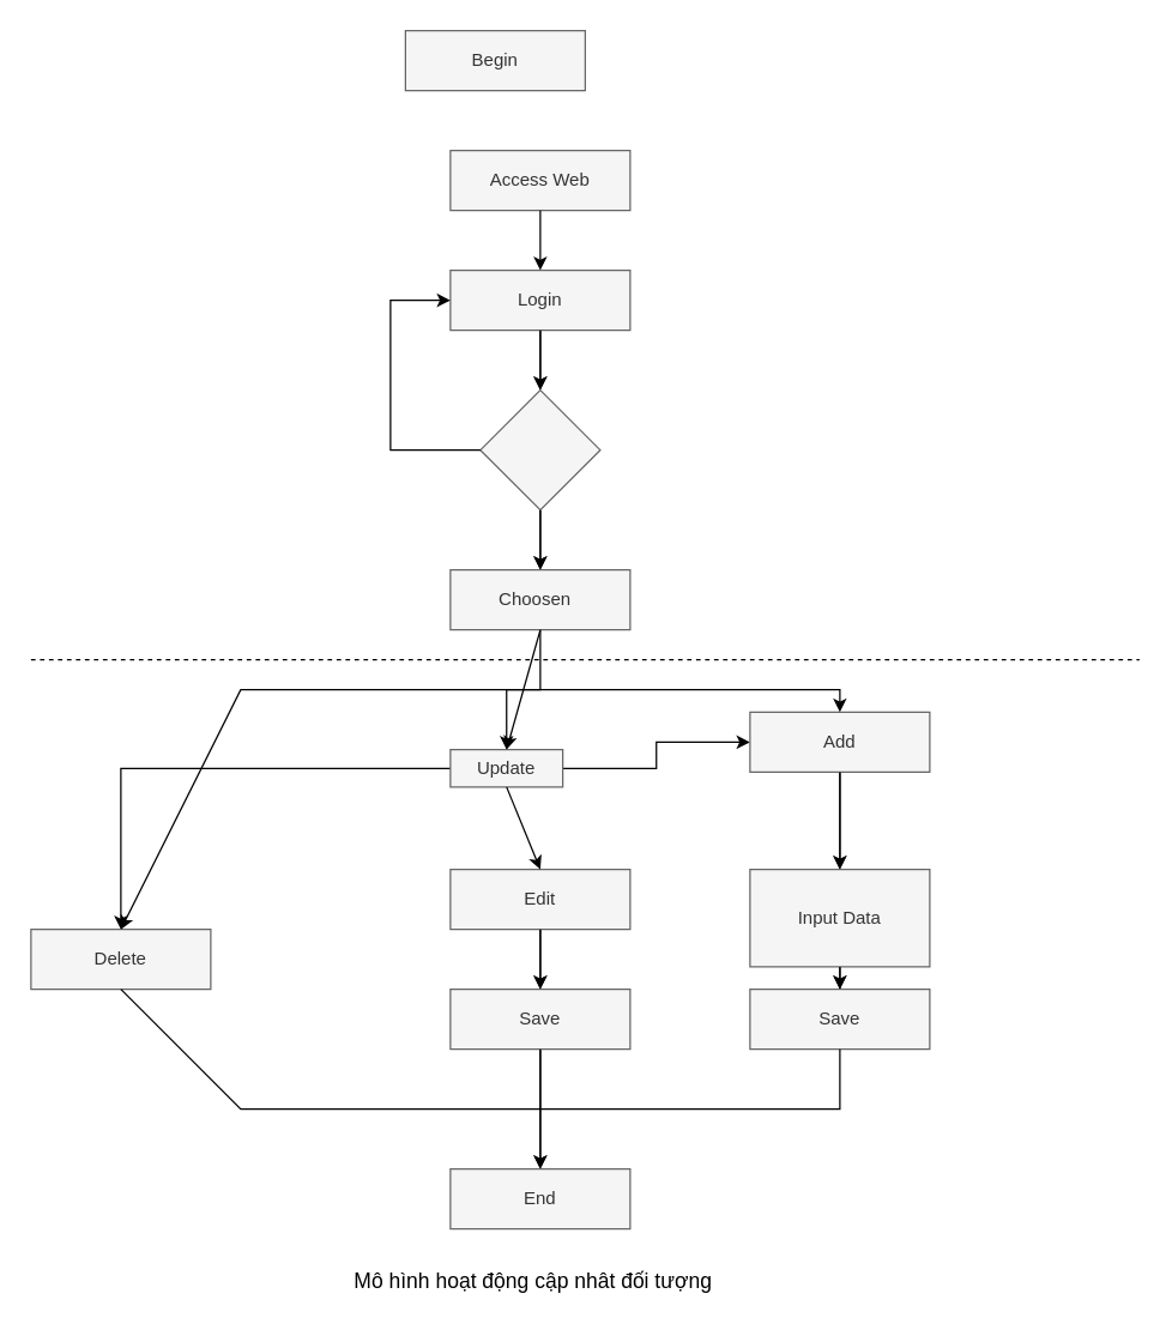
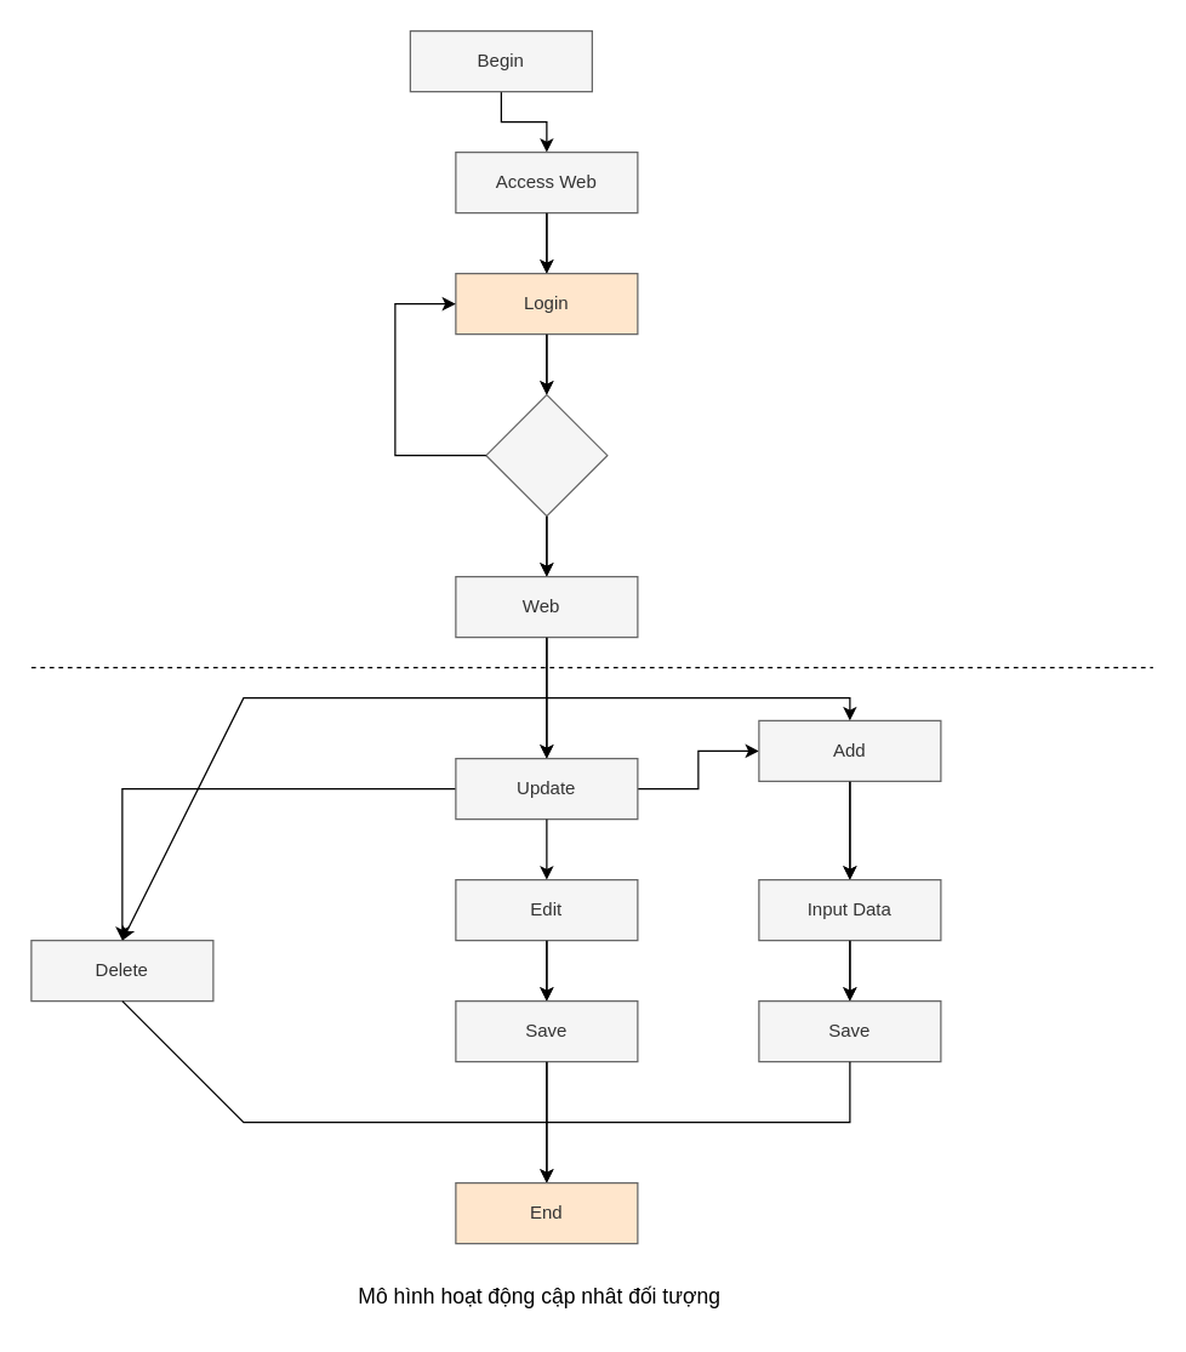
  <mxCell id="0" />
  <mxCell id="1" parent="0" />
+ <mxCell id="2" value="" style="edgeStyle=orthogonalEdgeStyle;rounded=0;orthogonalLoop=1;jettySize=auto;html=1;" edge="1" parent="1" source="4" target="6"><mxGeometry relative="1" as="geometry" /></mxCell>
+ <mxCell id="3" value="" style="edgeStyle=orthogonalEdgeStyle;rounded=0;orthogonalLoop=1;jettySize=auto;html=1;strokeColor=#000000;exitX=0.5;exitY=1;exitDx=0;exitDy=0;entryX=0.5;entryY=0;entryDx=0;entryDy=0;" edge="1" parent="1" source="38" target="4"><mxGeometry relative="1" as="geometry" /></mxCell>
  <mxCell id="4" value="Access Web" style="rounded=0;whiteSpace=wrap;html=1;fillColor=#f5f5f5;fontColor=#333333;strokeColor=#666666;" vertex="1" parent="1"><mxGeometry x="300" y="100" width="120" height="40" as="geometry" /></mxCell>
  <mxCell id="5" value="" style="edgeStyle=orthogonalEdgeStyle;rounded=0;orthogonalLoop=1;jettySize=auto;html=1;" edge="1" parent="1" source="6" target="8"><mxGeometry relative="1" as="geometry" /></mxCell>
- <mxCell id="6" value="Login" style="rounded=0;whiteSpace=wrap;html=1;fillColor=#f5f5f5;fontColor=#333333;strokeColor=#666666;" vertex="1" parent="1"><mxGeometry x="300" y="180" width="120" height="40" as="geometry" /></mxCell>
+ <mxCell id="6" value="Login" style="rounded=0;whiteSpace=wrap;html=1;fillColor=#ffe6cc;fontColor=#333333;strokeColor=#666666;" vertex="1" parent="1"><mxGeometry x="300" y="180" width="120" height="40" as="geometry" /></mxCell>
  <mxCell id="7" value="" style="edgeStyle=orthogonalEdgeStyle;rounded=0;orthogonalLoop=1;jettySize=auto;html=1;" edge="1" parent="1" source="8" target="10"><mxGeometry relative="1" as="geometry" /></mxCell>
  <mxCell id="8" value="" style="rhombus;whiteSpace=wrap;html=1;fillColor=#f5f5f5;strokeColor=#666666;fontColor=#333333;rounded=0;" vertex="1" parent="1"><mxGeometry x="320" y="260" width="80" height="80" as="geometry" /></mxCell>
  <mxCell id="9" value="" style="edgeStyle=orthogonalEdgeStyle;rounded=0;orthogonalLoop=1;jettySize=auto;html=1;" edge="1" parent="1" source="10" target="13"><mxGeometry relative="1" as="geometry" /></mxCell>
- <mxCell id="10" value="Choosen&amp;nbsp;&amp;nbsp;" style="whiteSpace=wrap;html=1;fillColor=#f5f5f5;strokeColor=#666666;fontColor=#333333;rounded=0;" vertex="1" parent="1"><mxGeometry x="300" y="380" width="120" height="40" as="geometry" /></mxCell>
+ <mxCell id="10" value="Web&amp;nbsp;&amp;nbsp;" style="whiteSpace=wrap;html=1;fillColor=#f5f5f5;strokeColor=#666666;fontColor=#333333;rounded=0;" vertex="1" parent="1"><mxGeometry x="300" y="380" width="120" height="40" as="geometry" /></mxCell>
  <mxCell id="11" value="" style="edgeStyle=orthogonalEdgeStyle;rounded=0;orthogonalLoop=1;jettySize=auto;html=1;" edge="1" parent="1" source="13" target="14"><mxGeometry relative="1" as="geometry" /></mxCell>
  <mxCell id="12" value="" style="edgeStyle=orthogonalEdgeStyle;rounded=0;orthogonalLoop=1;jettySize=auto;html=1;" edge="1" parent="1" source="13" target="16"><mxGeometry relative="1" as="geometry" /></mxCell>
- <mxCell id="13" value="Update" style="whiteSpace=wrap;html=1;fillColor=#f5f5f5;strokeColor=#666666;fontColor=#333333;rounded=0;" vertex="1" parent="1"><mxGeometry x="300" y="500" width="75" height="25" as="geometry" /></mxCell>
+ <mxCell id="13" value="Update" style="whiteSpace=wrap;html=1;fillColor=#f5f5f5;strokeColor=#666666;fontColor=#333333;rounded=0;" vertex="1" parent="1"><mxGeometry x="300" y="500" width="120" height="40" as="geometry" /></mxCell>
  <mxCell id="14" value="Delete" style="whiteSpace=wrap;html=1;fillColor=#f5f5f5;strokeColor=#666666;fontColor=#333333;rounded=0;" vertex="1" parent="1"><mxGeometry x="20" y="620" width="120" height="40" as="geometry" /></mxCell>
  <mxCell id="15" value="" style="edgeStyle=orthogonalEdgeStyle;rounded=0;orthogonalLoop=1;jettySize=auto;html=1;" edge="1" parent="1" source="16" target="22"><mxGeometry relative="1" as="geometry" /></mxCell>
  <mxCell id="16" value="Add" style="whiteSpace=wrap;html=1;fillColor=#f5f5f5;strokeColor=#666666;fontColor=#333333;rounded=0;" vertex="1" parent="1"><mxGeometry x="500" y="475" width="120" height="40" as="geometry" /></mxCell>
  <mxCell id="17" value="" style="edgeStyle=orthogonalEdgeStyle;rounded=0;orthogonalLoop=1;jettySize=auto;html=1;" edge="1" parent="1" source="18" target="20"><mxGeometry relative="1" as="geometry" /></mxCell>
  <mxCell id="18" value="Edit" style="whiteSpace=wrap;html=1;fillColor=#f5f5f5;strokeColor=#666666;fontColor=#333333;rounded=0;" vertex="1" parent="1"><mxGeometry x="300" y="580" width="120" height="40" as="geometry" /></mxCell>
  <mxCell id="19" value="" style="edgeStyle=orthogonalEdgeStyle;rounded=0;orthogonalLoop=1;jettySize=auto;html=1;strokeColor=#000000;" edge="1" parent="1" source="20" target="39"><mxGeometry relative="1" as="geometry" /></mxCell>
  <mxCell id="20" value="Save" style="whiteSpace=wrap;html=1;fillColor=#f5f5f5;strokeColor=#666666;fontColor=#333333;rounded=0;" vertex="1" parent="1"><mxGeometry x="300" y="660" width="120" height="40" as="geometry" /></mxCell>
  <mxCell id="21" value="" style="edgeStyle=orthogonalEdgeStyle;rounded=0;orthogonalLoop=1;jettySize=auto;html=1;" edge="1" parent="1" source="22" target="23"><mxGeometry relative="1" as="geometry" /></mxCell>
- <mxCell id="22" value="Input Data" style="whiteSpace=wrap;html=1;fillColor=#f5f5f5;strokeColor=#666666;fontColor=#333333;rounded=0;" vertex="1" parent="1"><mxGeometry x="500" y="580" width="120" height="65" as="geometry" /></mxCell>
+ <mxCell id="22" value="Input Data" style="whiteSpace=wrap;html=1;fillColor=#f5f5f5;strokeColor=#666666;fontColor=#333333;rounded=0;" vertex="1" parent="1"><mxGeometry x="500" y="580" width="120" height="40" as="geometry" /></mxCell>
  <mxCell id="23" value="Save" style="whiteSpace=wrap;html=1;fillColor=#f5f5f5;strokeColor=#666666;fontColor=#333333;rounded=0;" vertex="1" parent="1"><mxGeometry x="500" y="660" width="120" height="40" as="geometry" /></mxCell>
  <mxCell id="24" value="" style="endArrow=classic;html=1;rounded=0;strokeColor=#000000;" edge="1" parent="1" target="6"><mxGeometry width="50" height="50" relative="1" as="geometry"><mxPoint x="360" y="140" as="sourcePoint" /><mxPoint x="420" y="220" as="targetPoint" /></mxGeometry></mxCell>
  <mxCell id="25" value="" style="endArrow=classic;html=1;rounded=0;strokeColor=#000000;" edge="1" parent="1" target="8"><mxGeometry width="50" height="50" relative="1" as="geometry"><mxPoint x="360" y="220" as="sourcePoint" /><mxPoint x="420" y="220" as="targetPoint" /></mxGeometry></mxCell>
  <mxCell id="26" value="" style="endArrow=classic;html=1;rounded=0;strokeColor=#000000;exitX=0.5;exitY=1;exitDx=0;exitDy=0;" edge="1" parent="1" source="8"><mxGeometry width="50" height="50" relative="1" as="geometry"><mxPoint x="370" y="340" as="sourcePoint" /><mxPoint x="360" y="380" as="targetPoint" /></mxGeometry></mxCell>
  <mxCell id="27" value="" style="endArrow=classic;html=1;rounded=0;strokeColor=#000000;exitX=0.5;exitY=1;exitDx=0;exitDy=0;entryX=0.5;entryY=0;entryDx=0;entryDy=0;" edge="1" parent="1" source="10" target="13"><mxGeometry width="50" height="50" relative="1" as="geometry"><mxPoint x="370" y="420" as="sourcePoint" /><mxPoint x="420" y="370" as="targetPoint" /></mxGeometry></mxCell>
  <mxCell id="28" value="" style="endArrow=classic;html=1;rounded=0;strokeColor=#000000;exitX=0.5;exitY=1;exitDx=0;exitDy=0;entryX=0.5;entryY=0;entryDx=0;entryDy=0;" edge="1" parent="1" source="13" target="18"><mxGeometry width="50" height="50" relative="1" as="geometry"><mxPoint x="370" y="470" as="sourcePoint" /><mxPoint x="420" y="420" as="targetPoint" /></mxGeometry></mxCell>
  <mxCell id="29" value="" style="endArrow=classic;html=1;rounded=0;strokeColor=#000000;" edge="1" parent="1" target="20"><mxGeometry width="50" height="50" relative="1" as="geometry"><mxPoint x="360" y="620" as="sourcePoint" /><mxPoint x="420" y="470" as="targetPoint" /></mxGeometry></mxCell>
  <mxCell id="30" value="" style="endArrow=classic;html=1;rounded=0;strokeColor=#000000;exitX=0.5;exitY=1;exitDx=0;exitDy=0;entryX=0.5;entryY=0;entryDx=0;entryDy=0;" edge="1" parent="1" source="16" target="22"><mxGeometry width="50" height="50" relative="1" as="geometry"><mxPoint x="370" y="520" as="sourcePoint" /><mxPoint x="420" y="470" as="targetPoint" /></mxGeometry></mxCell>
  <mxCell id="31" value="" style="endArrow=classic;html=1;rounded=0;strokeColor=#000000;exitX=0.5;exitY=1;exitDx=0;exitDy=0;" edge="1" parent="1" source="22" target="23"><mxGeometry width="50" height="50" relative="1" as="geometry"><mxPoint x="370" y="520" as="sourcePoint" /><mxPoint x="420" y="470" as="targetPoint" /></mxGeometry></mxCell>
  <mxCell id="32" value="" style="endArrow=classic;html=1;rounded=0;strokeColor=#000000;entryX=0.5;entryY=0;entryDx=0;entryDy=0;" edge="1" parent="1" target="16"><mxGeometry width="50" height="50" relative="1" as="geometry"><mxPoint x="360" y="460" as="sourcePoint" /><mxPoint x="420" y="470" as="targetPoint" /><Array as="points"><mxPoint x="560" y="460" /></Array></mxGeometry></mxCell>
  <mxCell id="33" value="" style="endArrow=classic;html=1;rounded=0;strokeColor=#000000;entryX=0.5;entryY=0;entryDx=0;entryDy=0;" edge="1" parent="1" target="14"><mxGeometry width="50" height="50" relative="1" as="geometry"><mxPoint x="360" y="460" as="sourcePoint" /><mxPoint x="420" y="470" as="targetPoint" /><Array as="points"><mxPoint x="160" y="460" /></Array></mxGeometry></mxCell>
  <mxCell id="34" value="" style="endArrow=classic;html=1;rounded=0;strokeColor=#000000;exitX=0;exitY=0.5;exitDx=0;exitDy=0;entryX=0;entryY=0.5;entryDx=0;entryDy=0;" edge="1" parent="1" source="8" target="6"><mxGeometry width="50" height="50" relative="1" as="geometry"><mxPoint x="370" y="320" as="sourcePoint" /><mxPoint x="420" y="270" as="targetPoint" /><Array as="points"><mxPoint x="260" y="300" /><mxPoint x="260" y="200" /></Array></mxGeometry></mxCell>
  <mxCell id="35" value="" style="endArrow=classic;html=1;rounded=0;strokeColor=#000000;exitX=0.5;exitY=1;exitDx=0;exitDy=0;" edge="1" parent="1" source="20"><mxGeometry width="50" height="50" relative="1" as="geometry"><mxPoint x="370" y="670" as="sourcePoint" /><mxPoint x="360" y="780" as="targetPoint" /></mxGeometry></mxCell>
  <mxCell id="36" value="" style="endArrow=none;html=1;rounded=0;strokeColor=#000000;exitX=0.5;exitY=1;exitDx=0;exitDy=0;" edge="1" parent="1" source="14"><mxGeometry width="50" height="50" relative="1" as="geometry"><mxPoint x="370" y="670" as="sourcePoint" /><mxPoint x="360" y="740" as="targetPoint" /><Array as="points"><mxPoint x="160" y="740" /></Array></mxGeometry></mxCell>
  <mxCell id="37" value="" style="endArrow=none;html=1;rounded=0;strokeColor=#000000;entryX=0.5;entryY=1;entryDx=0;entryDy=0;" edge="1" parent="1" target="23"><mxGeometry width="50" height="50" relative="1" as="geometry"><mxPoint x="360" y="740" as="sourcePoint" /><mxPoint x="420" y="620" as="targetPoint" /><Array as="points"><mxPoint x="560" y="740" /></Array></mxGeometry></mxCell>
  <mxCell id="38" value="Begin" style="rounded=0;whiteSpace=wrap;html=1;fillColor=#f5f5f5;fontColor=#333333;strokeColor=#666666;" vertex="1" parent="1"><mxGeometry x="270" y="20" width="120" height="40" as="geometry" /></mxCell>
- <mxCell id="39" value="End" style="whiteSpace=wrap;html=1;fillColor=#f5f5f5;strokeColor=#666666;fontColor=#333333;rounded=0;" vertex="1" parent="1"><mxGeometry x="300" y="780" width="120" height="40" as="geometry" /></mxCell>
+ <mxCell id="39" value="End" style="whiteSpace=wrap;html=1;fillColor=#ffe6cc;strokeColor=#666666;fontColor=#333333;rounded=0;" vertex="1" parent="1"><mxGeometry x="300" y="780" width="120" height="40" as="geometry" /></mxCell>
  <mxCell id="40" value="&lt;font color=&quot;#000000&quot; style=&quot;font-size: 14px;&quot;&gt;Mô hình hoạt động cập nhât đối tượng&lt;/font&gt;" style="text;html=1;align=center;verticalAlign=middle;resizable=0;points=[];autosize=1;strokeColor=none;fillColor=none;" vertex="1" parent="1"><mxGeometry x="225" y="840" width="260" height="30" as="geometry" /></mxCell>
  <mxCell id="41" value="" style="endArrow=none;html=1;rounded=0;strokeColor=#000000;fontSize=14;fontColor=#000000;dashed=1;" edge="1" parent="1"><mxGeometry width="50" height="50" relative="1" as="geometry"><mxPoint y="440" as="sourcePoint" x="20" /><mxPoint x="760" y="440" as="targetPoint" /></mxGeometry></mxCell>
